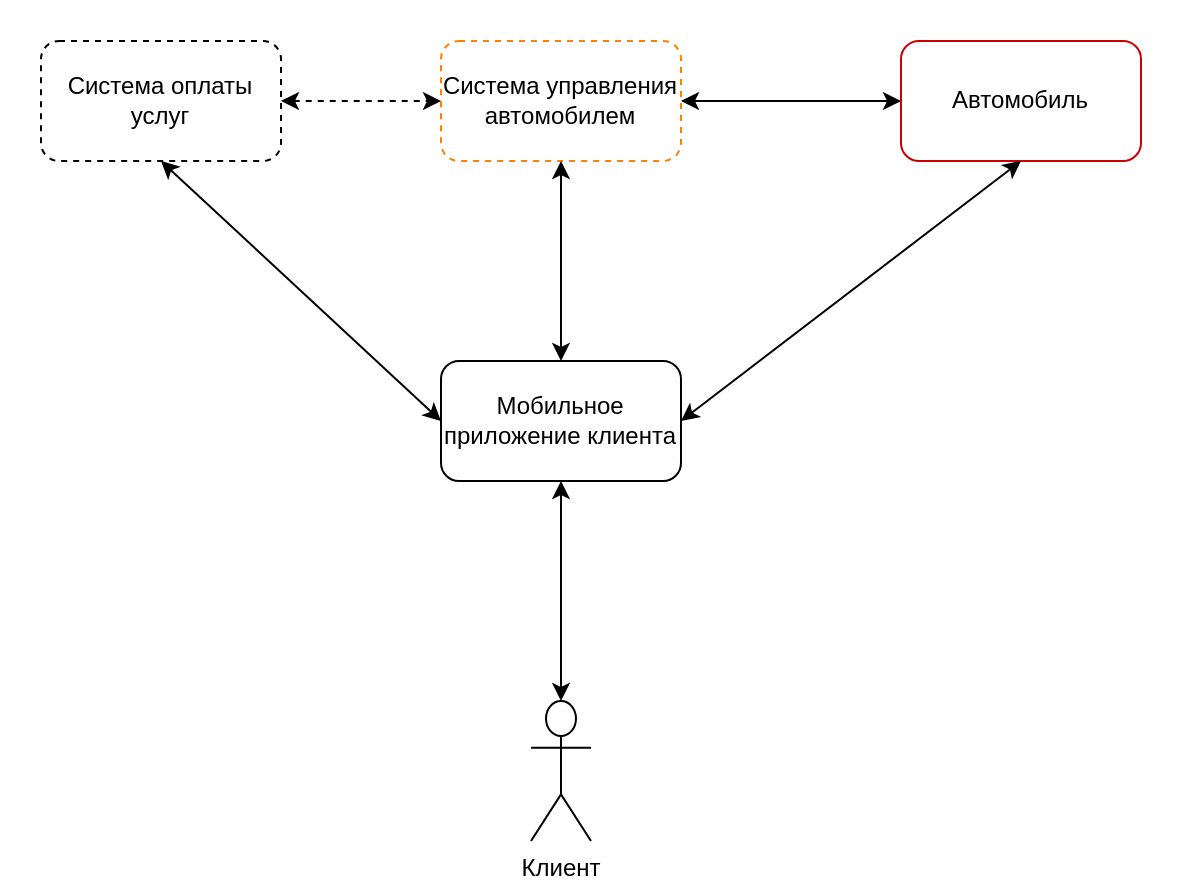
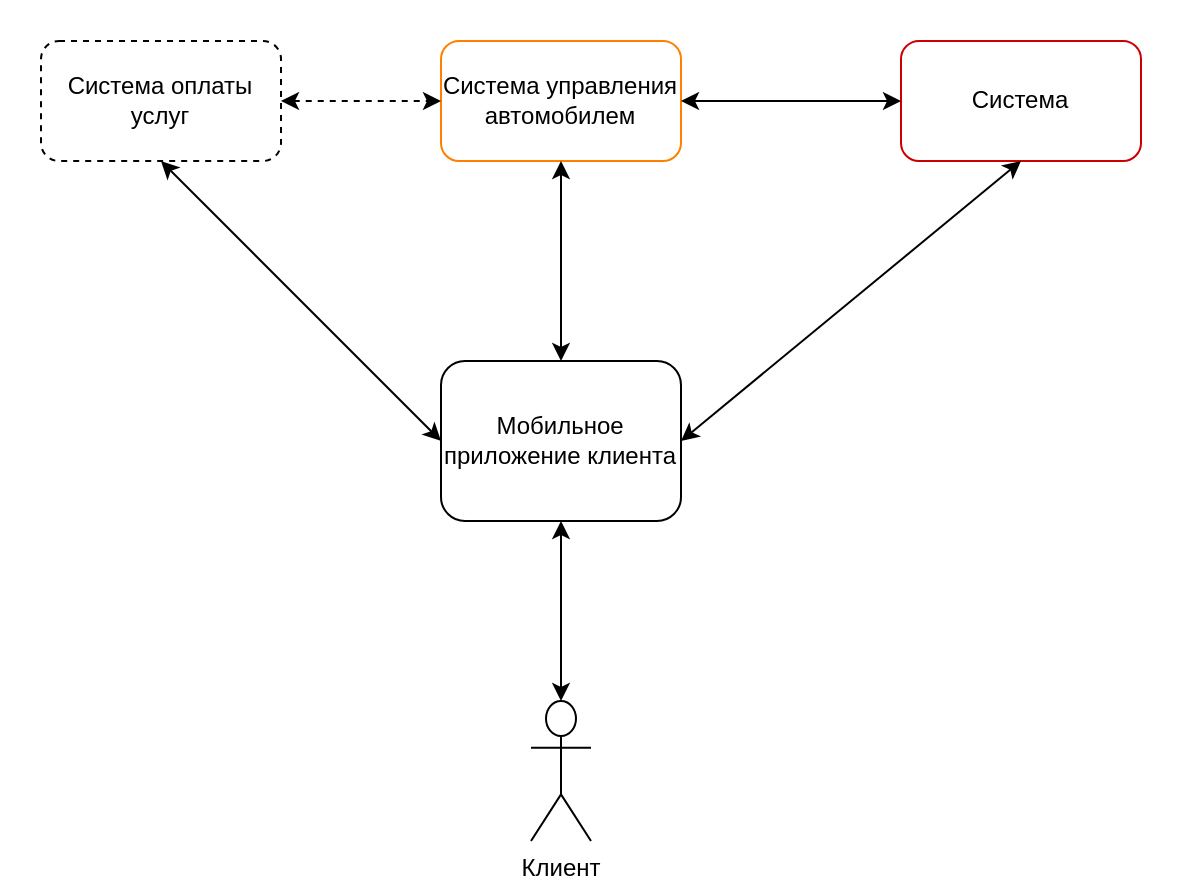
  <mxCell id="0" />
  <mxCell id="1" parent="0" />
  <mxCell id="2" value="Система оплаты услуг" style="rounded=1;whiteSpace=wrap;html=1;dashed=1;" vertex="1" parent="1"><mxGeometry x="20" y="20" width="120" height="60" as="geometry" /></mxCell>
- <mxCell id="3" value="Система управления автомобилем" style="rounded=1;whiteSpace=wrap;html=1;strokeColor=#FF8000;dashed=1;" vertex="1" parent="1"><mxGeometry x="220" y="20" width="120" height="60" as="geometry" /></mxCell>
- <mxCell id="4" value="Автомобиль" style="rounded=1;whiteSpace=wrap;html=1;strokeColor=#CC0000;" vertex="1" parent="1"><mxGeometry x="450" y="20" width="120" height="60" as="geometry" /></mxCell>
- <mxCell id="5" value="Мобильное приложение клиента" style="rounded=1;whiteSpace=wrap;html=1;" vertex="1" parent="1"><mxGeometry x="220" y="180" width="120" height="60" as="geometry" /></mxCell>
+ <mxCell id="3" value="Система управления автомобилем" style="rounded=1;whiteSpace=wrap;html=1;strokeColor=#FF8000;" vertex="1" parent="1"><mxGeometry x="220" y="20" width="120" height="60" as="geometry" /></mxCell>
+ <mxCell id="4" value="Система" style="rounded=1;whiteSpace=wrap;html=1;strokeColor=#CC0000;" vertex="1" parent="1"><mxGeometry x="450" y="20" width="120" height="60" as="geometry" /></mxCell>
+ <mxCell id="5" value="Мобильное приложение клиента" style="rounded=1;whiteSpace=wrap;html=1;" vertex="1" parent="1"><mxGeometry x="220" y="180" width="120" height="80" as="geometry" /></mxCell>
  <mxCell id="6" value="Клиент" style="shape=umlActor;verticalLabelPosition=bottom;verticalAlign=top;html=1;outlineConnect=0;" vertex="1" parent="1"><mxGeometry x="265" y="350" width="30" height="70" as="geometry" /></mxCell>
  <mxCell id="7" value="" style="endArrow=classic;startArrow=classic;html=1;rounded=0;entryX=0.5;entryY=1;entryDx=0;entryDy=0;" edge="1" parent="1" target="5"><mxGeometry width="50" height="50" relative="1" as="geometry"><mxPoint x="280" y="350" as="sourcePoint" /><mxPoint x="330" y="300" as="targetPoint" /></mxGeometry></mxCell>
  <mxCell id="8" value="" style="endArrow=classic;startArrow=classic;html=1;rounded=0;exitX=0.5;exitY=0;exitDx=0;exitDy=0;entryX=0.5;entryY=1;entryDx=0;entryDy=0;" edge="1" parent="1" source="5" target="3"><mxGeometry width="50" height="50" relative="1" as="geometry"><mxPoint x="230" y="130" as="sourcePoint" /><mxPoint x="310" y="110" as="targetPoint" /></mxGeometry></mxCell>
  <mxCell id="9" value="" style="endArrow=classic;startArrow=classic;html=1;rounded=0;entryX=0;entryY=0.5;entryDx=0;entryDy=0;exitX=0.5;exitY=1;exitDx=0;exitDy=0;" edge="1" parent="1" source="2" target="5"><mxGeometry width="50" height="50" relative="1" as="geometry"><mxPoint x="110" y="220" as="sourcePoint" /><mxPoint x="160" y="170" as="targetPoint" /></mxGeometry></mxCell>
  <mxCell id="10" value="" style="endArrow=classic;startArrow=classic;html=1;rounded=0;dashed=1;" edge="1" parent="1" source="2" target="3"><mxGeometry width="50" height="50" relative="1" as="geometry"><mxPoint x="140" y="49.41" as="sourcePoint" /><mxPoint x="210" y="80" as="targetPoint" /></mxGeometry></mxCell>
  <mxCell id="11" value="" style="endArrow=classic;startArrow=classic;html=1;rounded=0;entryX=0.5;entryY=1;entryDx=0;entryDy=0;exitX=1;exitY=0.5;exitDx=0;exitDy=0;" edge="1" parent="1" source="5" target="4"><mxGeometry width="50" height="50" relative="1" as="geometry"><mxPoint x="430" y="180" as="sourcePoint" /><mxPoint x="480" y="130" as="targetPoint" /></mxGeometry></mxCell>
  <mxCell id="12" value="" style="endArrow=classic;startArrow=classic;html=1;rounded=0;exitX=1;exitY=0.5;exitDx=0;exitDy=0;entryX=0;entryY=0.5;entryDx=0;entryDy=0;" edge="1" parent="1" source="3" target="4"><mxGeometry width="50" height="50" relative="1" as="geometry"><mxPoint x="430" y="180" as="sourcePoint" /><mxPoint x="480" y="130" as="targetPoint" /></mxGeometry></mxCell>
